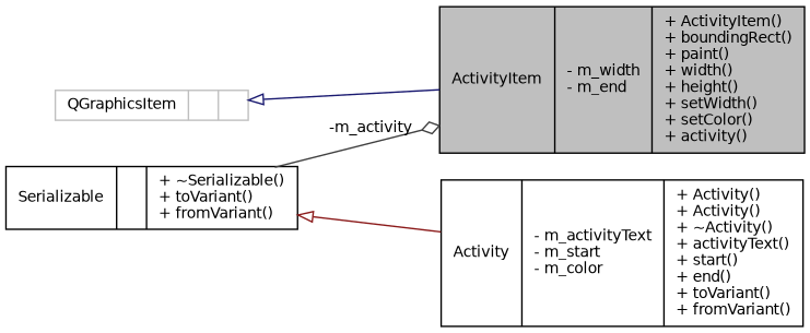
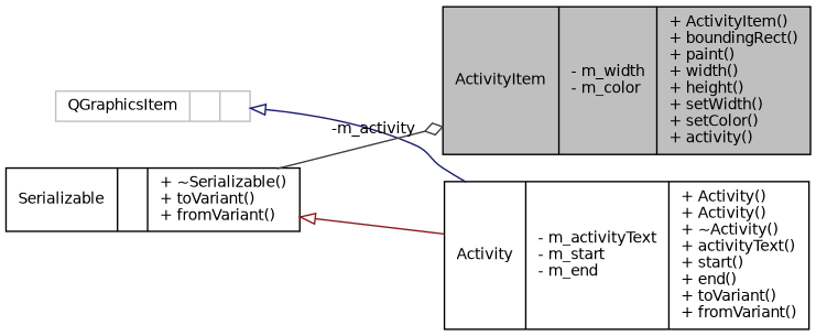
  digraph {
    rankdir=LR
    node [color=black fillcolor=white fontname=Helvetica fontsize=10 shape=record style=filled]
    edge [arrowtail=onormal dir=back fontname=Helvetica fontsize=10 labelfontname=Helvetica labelfontsize=10 style=solid]
-   n1 [fillcolor=grey75 fontcolor=black height=0.2 label="{ActivityItem\n|- m_width\l- m_end\l|+ ActivityItem()\l+ boundingRect()\l+ paint()\l+ width()\l+ height()\l+ setWidth()\l+ setColor()\l+ activity()\l}" width=0.4]
+   n1 [fillcolor=grey75 fontcolor=black height=0.2 label="{ActivityItem\n|- m_width\l- m_color\l|+ ActivityItem()\l+ boundingRect()\l+ paint()\l+ width()\l+ height()\l+ setWidth()\l+ setColor()\l+ activity()\l}" width=0.4]
    n2 [color=grey75 height=0.2 label="{QGraphicsItem\n||}" width=0.4]
-   n3 [height=0.2 label="{Activity\n|- m_activityText\l- m_start\l- m_color\l|+ Activity()\l+ Activity()\l+ ~Activity()\l+ activityText()\l+ start()\l+ end()\l+ toVariant()\l+ fromVariant()\l}" width=0.4]
+   n3 [height=0.2 label="{Activity\n|- m_activityText\l- m_start\l- m_end\l|+ Activity()\l+ Activity()\l+ ~Activity()\l+ activityText()\l+ start()\l+ end()\l+ toVariant()\l+ fromVariant()\l}" width=0.4]
    n4 [height=0.2 label="{Serializable\n||+ ~Serializable()\l+ toVariant()\l+ fromVariant()\l}" width=0.4]
-   n2 -> n1 [color=midnightblue]
+   n2 -> n3 [color=midnightblue]
    n4 -> n1 [arrowhead=odiamond color=grey25 label=" -m_activity" arrowtail="" dir=""]
    n4 -> n3 [color=firebrick4]
  }
